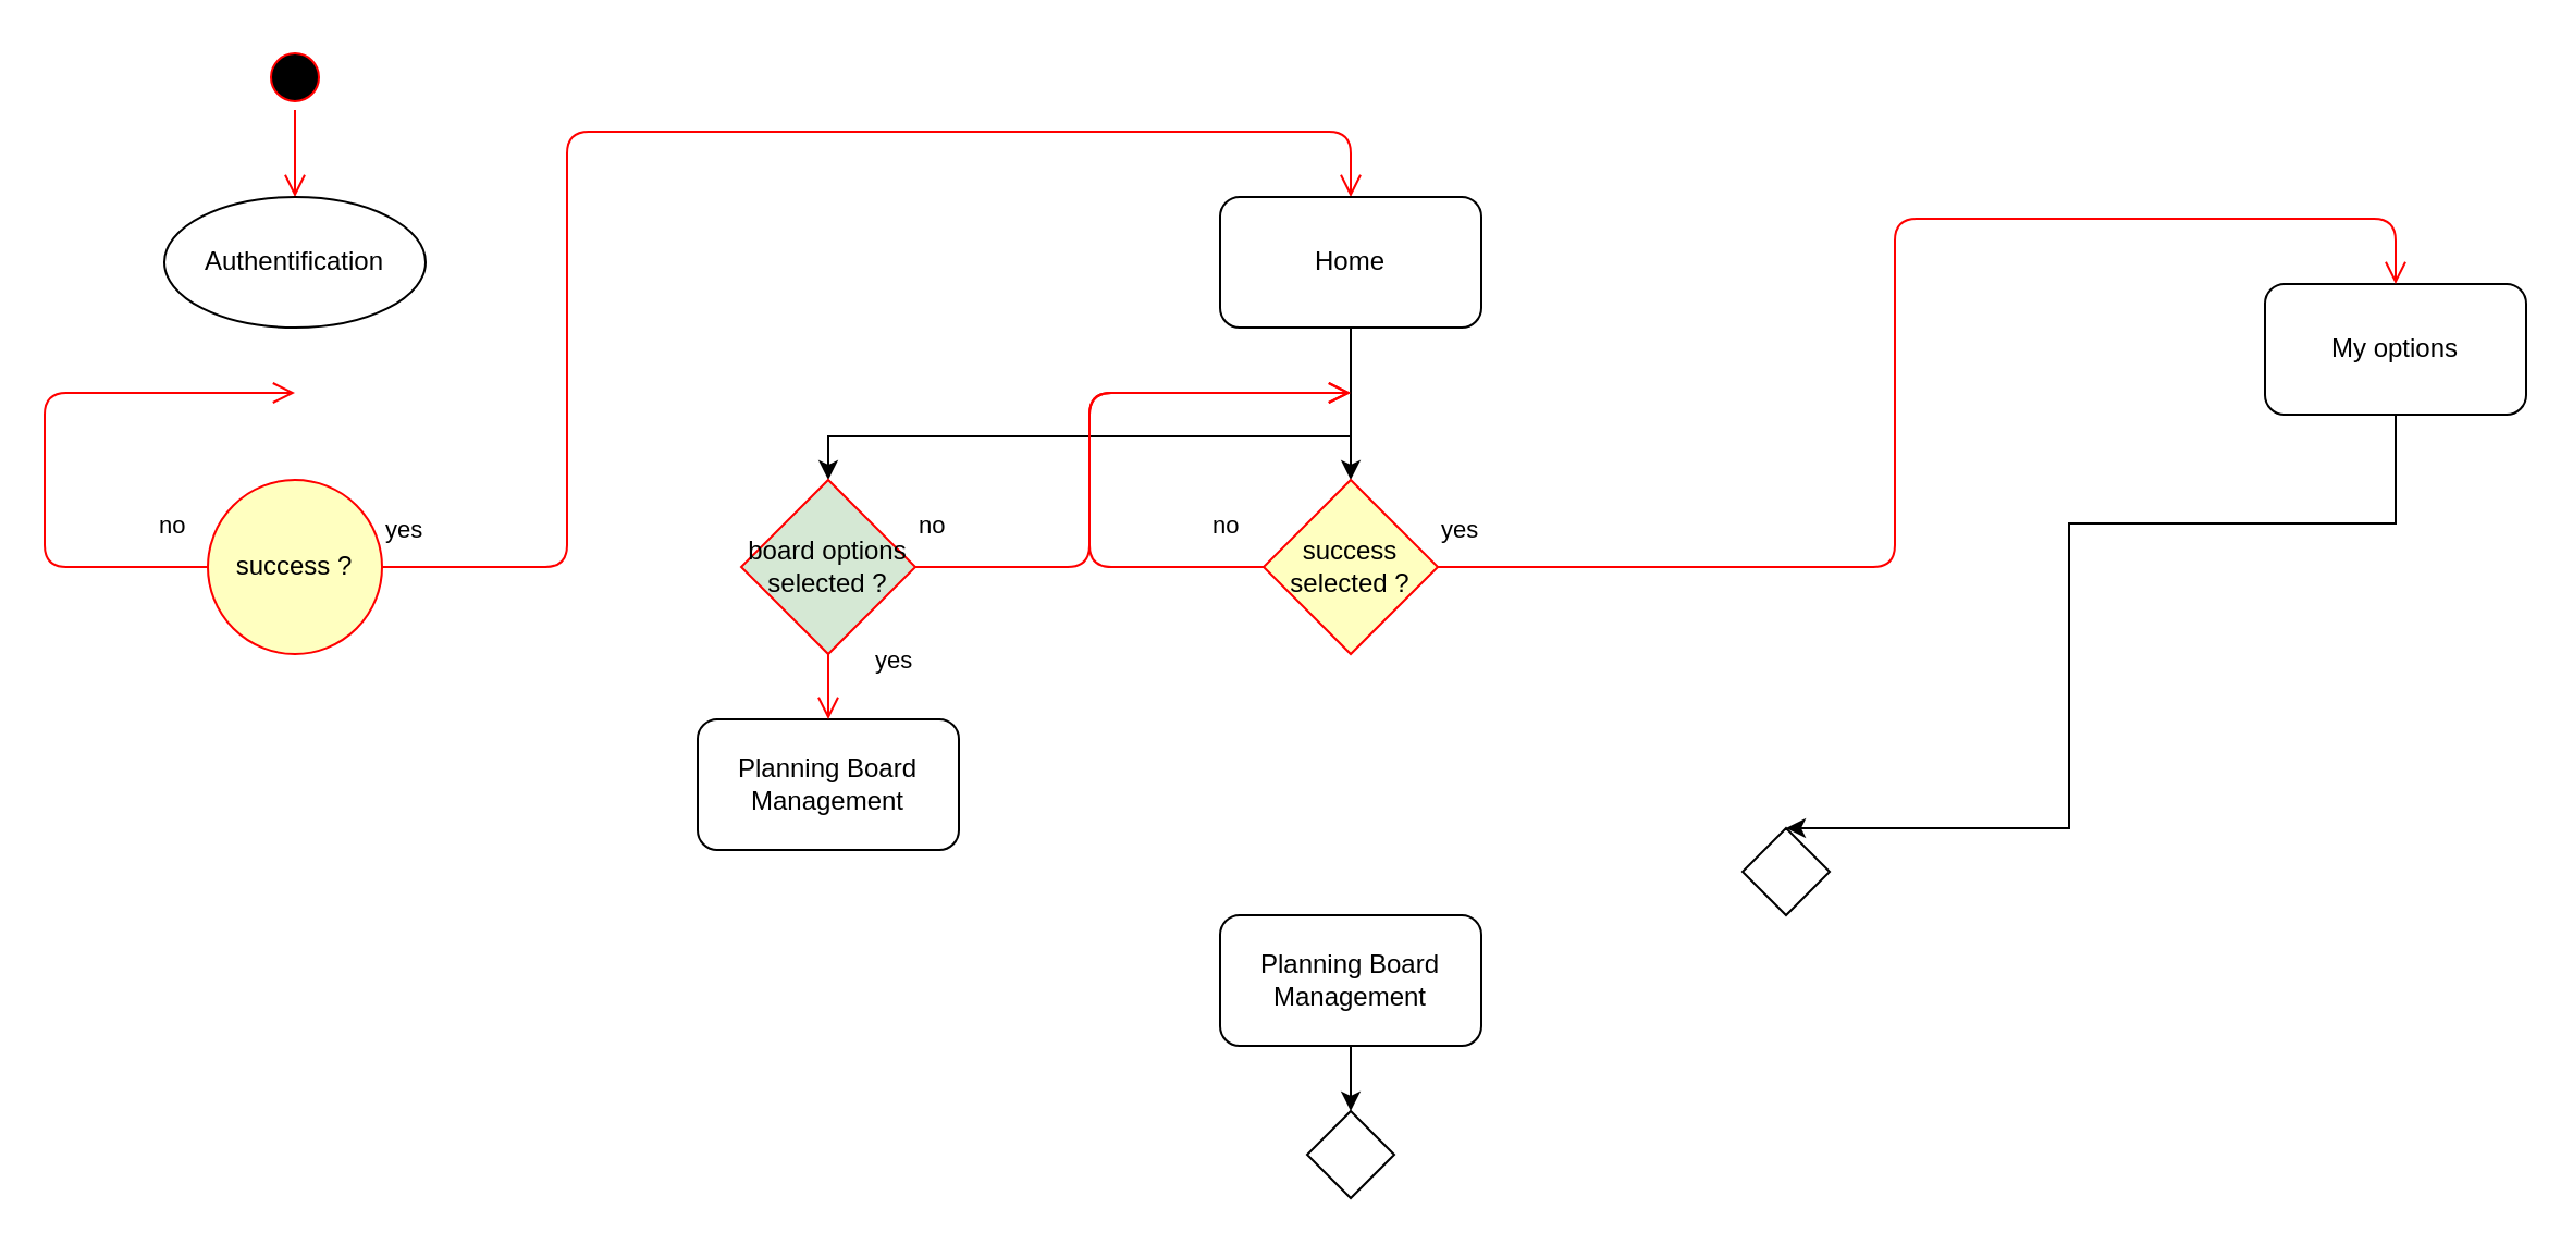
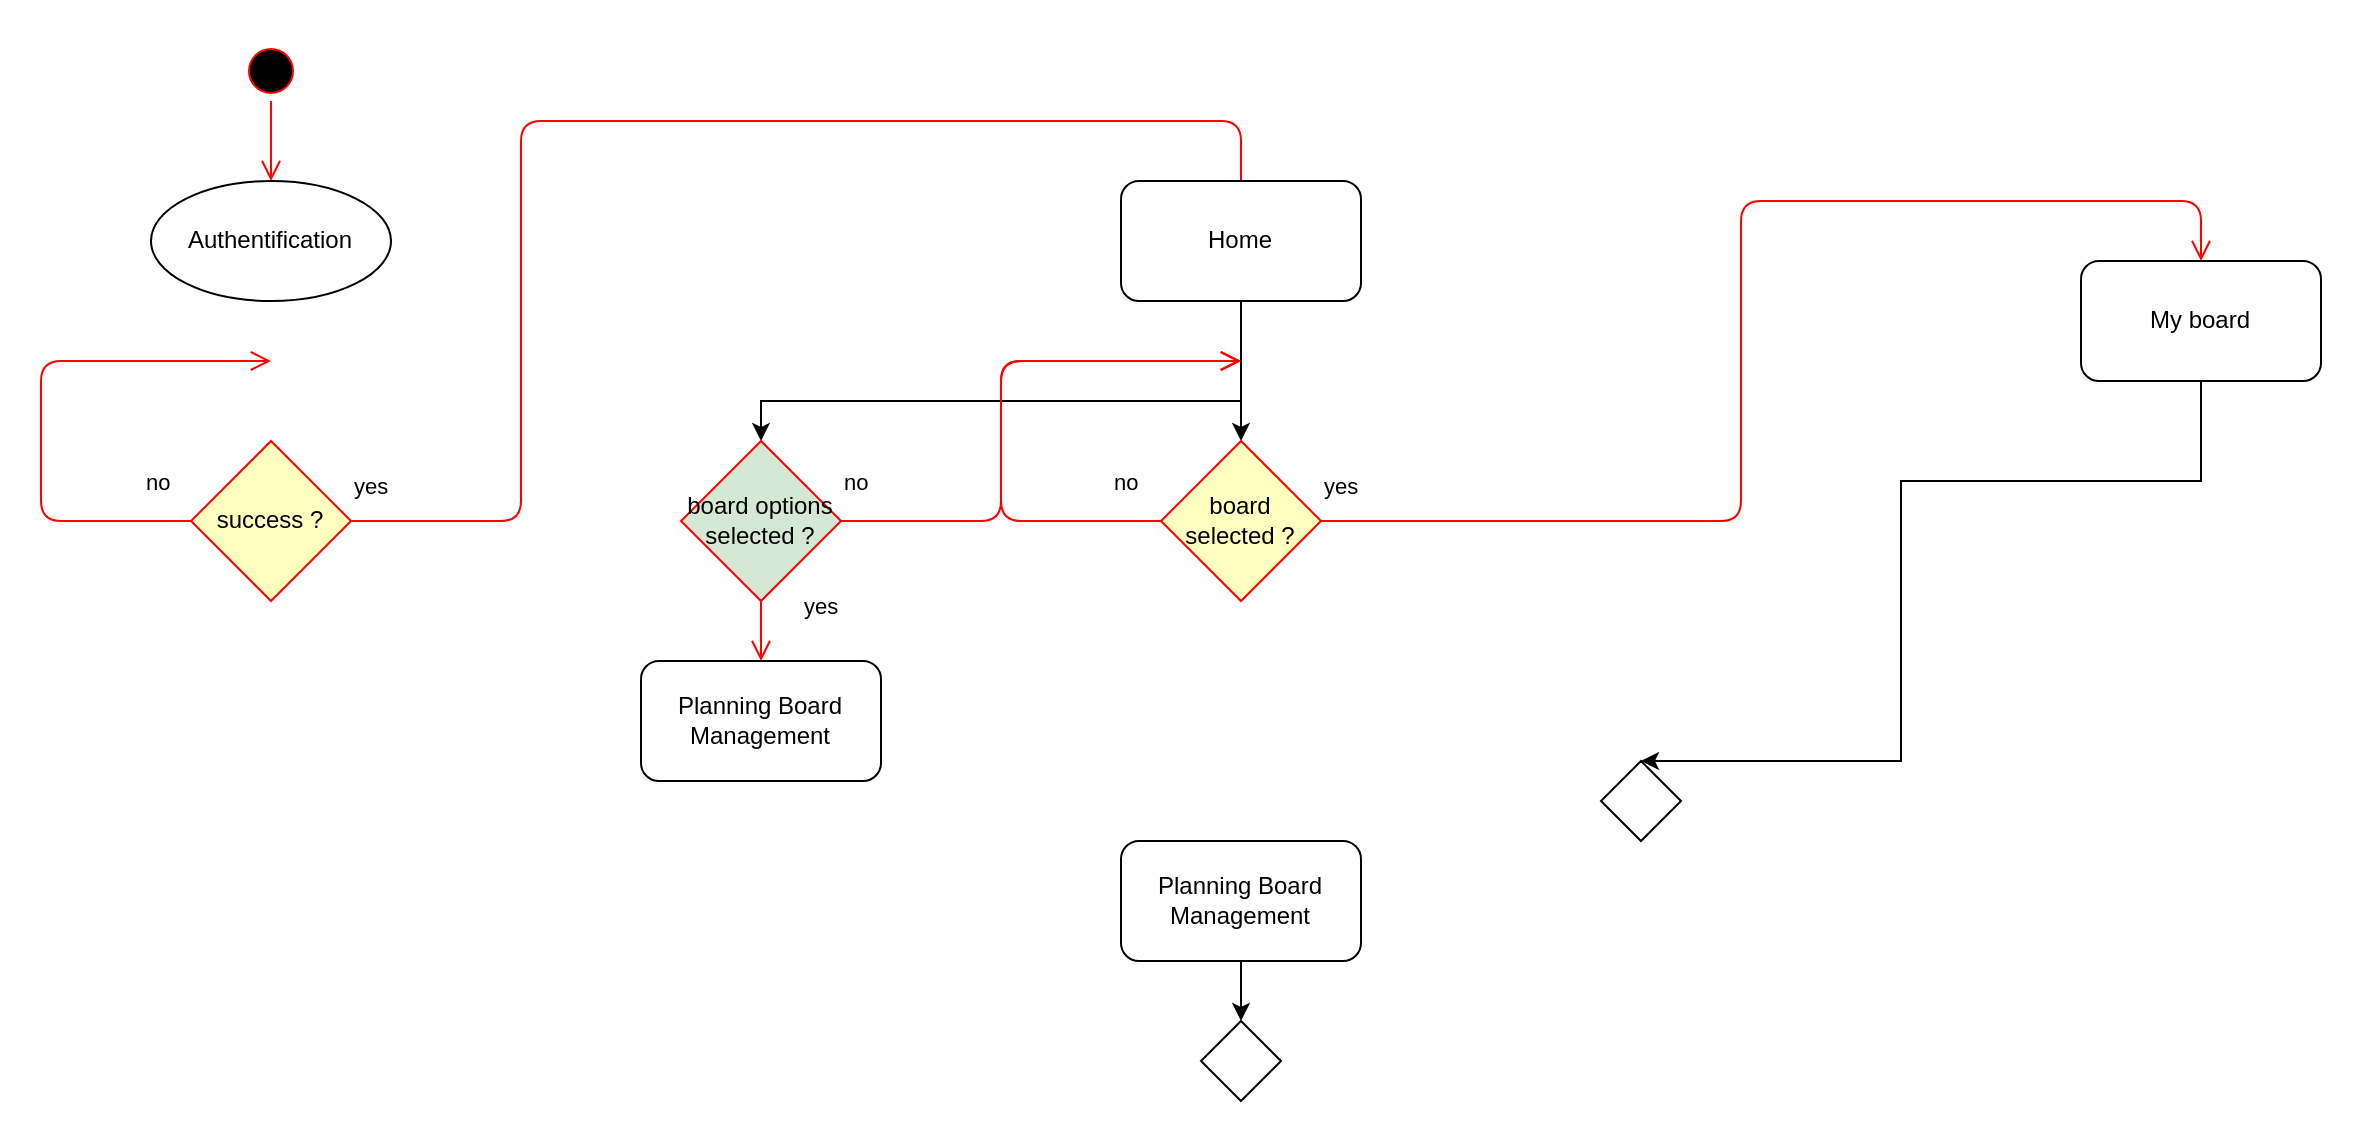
  <mxCell id="0" />
  <mxCell id="1" parent="0" />
  <mxCell id="2" value="" style="ellipse;html=1;shape=startState;fillColor=#000000;strokeColor=#ff0000;" vertex="1" parent="1"><mxGeometry x="120" y="20" width="30" height="30" as="geometry" /></mxCell>
  <mxCell id="3" value="" style="edgeStyle=orthogonalEdgeStyle;html=1;verticalAlign=bottom;endArrow=open;endSize=8;strokeColor=#ff0000;entryX=0.5;entryY=0;entryDx=0;entryDy=0;" edge="1" source="2" parent="1" target="12"><mxGeometry relative="1" as="geometry"><mxPoint x="135" y="130" as="targetPoint" /></mxGeometry></mxCell>
- <mxCell id="4" value="success ?" style="ellipse;whiteSpace=wrap;html=1;fillColor=#ffffc0;strokeColor=#ff0000;" vertex="1" parent="1"><mxGeometry x="95" y="220" width="80" height="80" as="geometry" /></mxCell>
+ <mxCell id="4" value="success ?" style="rhombus;whiteSpace=wrap;html=1;fillColor=#ffffc0;strokeColor=#ff0000;" vertex="1" parent="1"><mxGeometry x="95" y="220" width="80" height="80" as="geometry" /></mxCell>
  <mxCell id="5" value="no" style="edgeStyle=orthogonalEdgeStyle;html=1;align=left;verticalAlign=bottom;endArrow=open;endSize=8;strokeColor=#ff0000;exitX=0;exitY=0.5;exitDx=0;exitDy=0;" edge="1" source="4" parent="1"><mxGeometry x="-0.824" y="-10" relative="1" as="geometry"><mxPoint x="135" y="180" as="targetPoint" /><Array as="points"><mxPoint x="20" y="260" /><mxPoint x="20" y="180" /><mxPoint x="135" y="180" /></Array><mxPoint as="offset" /></mxGeometry></mxCell>
- <mxCell id="6" value="yes" style="edgeStyle=orthogonalEdgeStyle;html=1;align=left;verticalAlign=top;endArrow=open;endSize=8;strokeColor=#ff0000;entryX=0.5;entryY=0;entryDx=0;entryDy=0;exitX=1;exitY=0.5;exitDx=0;exitDy=0;" edge="1" source="4" parent="1" target="11"><mxGeometry x="-1" y="30" relative="1" as="geometry"><mxPoint x="620" y="130" as="targetPoint" /><mxPoint x="350" y="250" as="sourcePoint" /><Array as="points"><mxPoint x="260" y="260" /><mxPoint x="260" y="60" /><mxPoint x="620" y="60" /></Array><mxPoint as="offset" /></mxGeometry></mxCell>
+ <mxCell id="6" value="yes" style="edgeStyle=orthogonalEdgeStyle;html=1;align=left;verticalAlign=top;endArrow=none;endSize=8;strokeColor=#ff0000;entryX=0.5;entryY=0;entryDx=0;entryDy=0;exitX=1;exitY=0.5;exitDx=0;exitDy=0;" edge="1" source="4" parent="1" target="11"><mxGeometry x="-1" y="30" relative="1" as="geometry"><mxPoint x="620" y="130" as="targetPoint" /><mxPoint x="350" y="250" as="sourcePoint" /><Array as="points"><mxPoint x="260" y="260" /><mxPoint x="260" y="60" /><mxPoint x="620" y="60" /></Array><mxPoint as="offset" /></mxGeometry></mxCell>
  <mxCell id="7" style="edgeStyle=orthogonalEdgeStyle;rounded=0;orthogonalLoop=1;jettySize=auto;html=1;exitX=0.5;exitY=1;exitDx=0;exitDy=0;entryX=0.5;entryY=0;entryDx=0;entryDy=0;" edge="1" parent="1" source="11"><mxGeometry relative="1" as="geometry"><mxPoint x="620" y="200" as="sourcePoint" /><mxPoint x="620" y="220" as="targetPoint" /></mxGeometry></mxCell>
  <mxCell id="8" value="" style="rhombus;whiteSpace=wrap;html=1;" vertex="1" parent="1"><mxGeometry x="600" y="510" width="40" height="40" as="geometry" /></mxCell>
  <mxCell id="9" style="edgeStyle=orthogonalEdgeStyle;rounded=0;orthogonalLoop=1;jettySize=auto;html=1;exitX=0.5;exitY=1;exitDx=0;exitDy=0;entryX=0.5;entryY=0;entryDx=0;entryDy=0;" edge="1" parent="1" source="13" target="8"><mxGeometry relative="1" as="geometry"><mxPoint x="620" y="440" as="sourcePoint" /></mxGeometry></mxCell>
  <mxCell id="10" value="" style="rhombus;whiteSpace=wrap;html=1;" vertex="1" parent="1"><mxGeometry x="800" y="380" width="40" height="40" as="geometry" /></mxCell>
  <mxCell id="11" value="Home" style="rounded=1;whiteSpace=wrap;html=1;" vertex="1" parent="1"><mxGeometry x="560" y="90" width="120" height="60" as="geometry" /></mxCell>
  <mxCell id="12" value="Authentification" style="ellipse;whiteSpace=wrap;html=1;" vertex="1" parent="1"><mxGeometry x="75" y="90" width="120" height="60" as="geometry" /></mxCell>
  <mxCell id="13" value="Planning Board Management" style="rounded=1;whiteSpace=wrap;html=1;" vertex="1" parent="1"><mxGeometry x="560" y="420" width="120" height="60" as="geometry" /></mxCell>
  <mxCell id="14" style="edgeStyle=orthogonalEdgeStyle;rounded=0;orthogonalLoop=1;jettySize=auto;html=1;exitX=0.5;exitY=1;exitDx=0;exitDy=0;entryX=0.5;entryY=0;entryDx=0;entryDy=0;" edge="1" parent="1" source="15" target="10"><mxGeometry relative="1" as="geometry"><Array as="points"><mxPoint x="1100" y="240" /><mxPoint x="950" y="240" /><mxPoint x="950" y="380" /></Array></mxGeometry></mxCell>
- <mxCell id="15" value="My options" style="rounded=1;whiteSpace=wrap;html=1;" vertex="1" parent="1"><mxGeometry x="1040" y="130" width="120" height="60" as="geometry" /></mxCell>
+ <mxCell id="15" value="My board" style="rounded=1;whiteSpace=wrap;html=1;" vertex="1" parent="1"><mxGeometry x="1040" y="130" width="120" height="60" as="geometry" /></mxCell>
  <mxCell id="16" value="Planning Board Management" style="rounded=1;whiteSpace=wrap;html=1;" vertex="1" parent="1"><mxGeometry x="320" y="330" width="120" height="60" as="geometry" /></mxCell>
- <mxCell id="17" value="success selected ?" style="rhombus;whiteSpace=wrap;html=1;fillColor=#ffffc0;strokeColor=#ff0000;" vertex="1" parent="1"><mxGeometry x="580" y="220" width="80" height="80" as="geometry" /></mxCell>
+ <mxCell id="17" value="board selected ?" style="rhombus;whiteSpace=wrap;html=1;fillColor=#ffffc0;strokeColor=#ff0000;" vertex="1" parent="1"><mxGeometry x="580" y="220" width="80" height="80" as="geometry" /></mxCell>
  <mxCell id="18" value="yes" style="edgeStyle=orthogonalEdgeStyle;html=1;align=left;verticalAlign=top;endArrow=open;endSize=8;strokeColor=#ff0000;exitX=1;exitY=0.5;exitDx=0;exitDy=0;entryX=0.5;entryY=0;entryDx=0;entryDy=0;" edge="1" parent="1" source="17" target="15"><mxGeometry x="-1" y="30" relative="1" as="geometry"><mxPoint x="1030" y="100" as="targetPoint" /><mxPoint x="185" y="290" as="sourcePoint" /><Array as="points"><mxPoint x="870" y="260" /><mxPoint x="870" y="100" /><mxPoint x="1100" y="100" /></Array><mxPoint as="offset" /></mxGeometry></mxCell>
  <mxCell id="19" value="no" style="edgeStyle=orthogonalEdgeStyle;html=1;align=left;verticalAlign=bottom;endArrow=open;endSize=8;strokeColor=#ff0000;exitX=0;exitY=0.5;exitDx=0;exitDy=0;" edge="1" parent="1" source="17"><mxGeometry x="-0.824" y="-10" relative="1" as="geometry"><mxPoint x="620" y="180" as="targetPoint" /><mxPoint x="505" y="260" as="sourcePoint" /><Array as="points"><mxPoint x="500" y="260" /><mxPoint x="500" y="180" /><mxPoint x="620" y="180" /></Array><mxPoint as="offset" /></mxGeometry></mxCell>
  <mxCell id="20" style="edgeStyle=orthogonalEdgeStyle;rounded=0;orthogonalLoop=1;jettySize=auto;html=1;exitX=0.5;exitY=1;exitDx=0;exitDy=0;" edge="1" parent="1" source="11"><mxGeometry relative="1" as="geometry"><mxPoint x="630" y="180" as="sourcePoint" /><mxPoint x="380" y="220" as="targetPoint" /><Array as="points"><mxPoint x="620" y="200" /><mxPoint x="380" y="200" /></Array></mxGeometry></mxCell>
  <mxCell id="21" value="board options selected ?" style="rhombus;whiteSpace=wrap;html=1;fillColor=#d5e8d4;strokeColor=#ff0000;" vertex="1" parent="1"><mxGeometry x="340" y="220" width="80" height="80" as="geometry" /></mxCell>
  <mxCell id="22" value="no" style="edgeStyle=orthogonalEdgeStyle;html=1;align=left;verticalAlign=bottom;endArrow=open;endSize=8;strokeColor=#ff0000;exitX=1;exitY=0.5;exitDx=0;exitDy=0;" edge="1" parent="1" source="21"><mxGeometry x="-1" y="10" relative="1" as="geometry"><mxPoint x="620" y="180" as="targetPoint" /><mxPoint x="320" y="260" as="sourcePoint" /><Array as="points"><mxPoint x="500" y="260" /><mxPoint x="500" y="180" /></Array><mxPoint as="offset" /></mxGeometry></mxCell>
  <mxCell id="23" value="yes" style="edgeStyle=orthogonalEdgeStyle;html=1;align=left;verticalAlign=top;endArrow=open;endSize=8;strokeColor=#ff0000;entryX=0.5;entryY=0;entryDx=0;entryDy=0;exitX=0.5;exitY=1;exitDx=0;exitDy=0;" edge="1" parent="1" source="21" target="16"><mxGeometry x="-1" y="22" relative="1" as="geometry"><mxPoint x="630" y="100" as="targetPoint" /><mxPoint x="185" y="270" as="sourcePoint" /><Array as="points"><mxPoint x="380" y="310" /><mxPoint x="380" y="310" /></Array><mxPoint x="-2" y="-10" as="offset" /></mxGeometry></mxCell>
